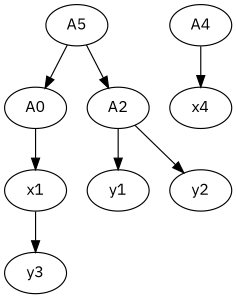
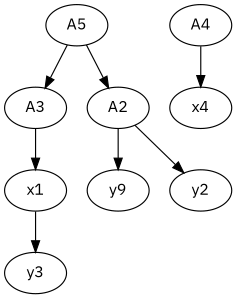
  digraph {
    fontname="IBM Plex Sans"
    ordering=in
    node [fontname="IBM Plex Sans" texlbl="$y$"]
    edge [fontname="IBM Plex Sans"]
    n1 [label=A5 texlbl="$-$"]
-   A3 [texlbl=pow label=A0]
+   A3 [texlbl=pow]
    A2 [texlbl="$\cdot$"]
    x1 [texlbl="$x$"]
-   y1
+   y1 [label=y9]
    y2
    y3
    A4 [texlbl="$+$"]
    n9 [label=x4 texlbl="$x$"]
    n1 -> A3
    n1 -> A2
    A3 -> x1
    A2 -> y1
    A2 -> y2
    x1 -> y3
    A4 -> n9
  }
